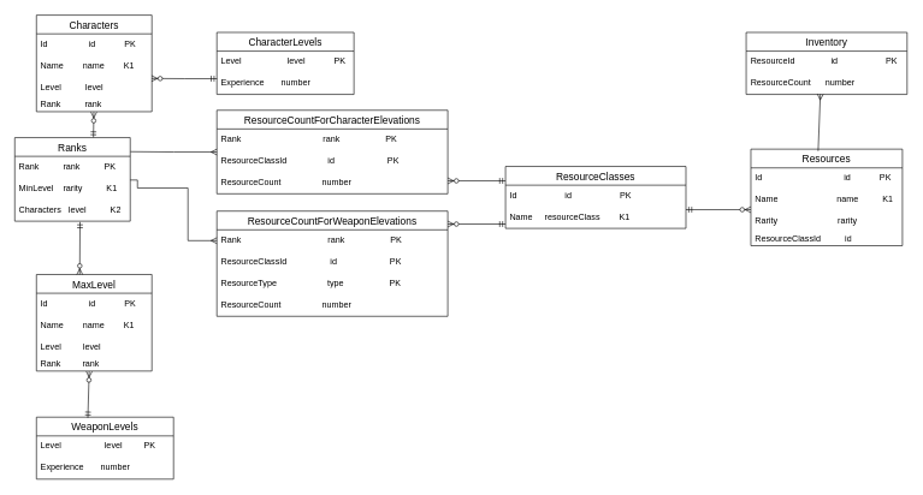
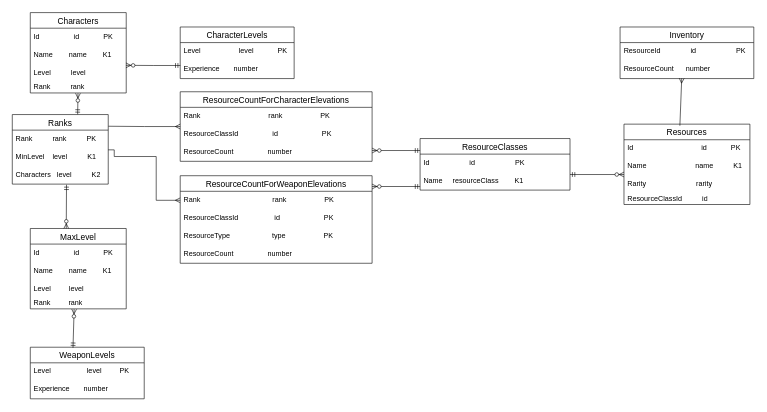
  <mxCell id="0" />
  <mxCell id="1" parent="0" />
  <mxCell id="2" value="Characters" style="swimlane;fontStyle=0;childLayout=stackLayout;horizontal=1;startSize=26;horizontalStack=0;resizeParent=1;resizeParentMax=0;resizeLast=0;collapsible=1;marginBottom=0;align=center;fontSize=14;" parent="1" vertex="1"><mxGeometry x="50" y="20" width="160" height="134" as="geometry" /></mxCell>
  <mxCell id="3" value="Id&amp;nbsp; &amp;nbsp; &amp;nbsp; &amp;nbsp; &amp;nbsp; &amp;nbsp; &amp;nbsp; &amp;nbsp; &amp;nbsp;id&amp;nbsp; &amp;nbsp; &amp;nbsp; &amp;nbsp; &amp;nbsp; &amp;nbsp; PK" style="text;strokeColor=none;fillColor=none;spacingLeft=4;spacingRight=4;overflow=hidden;rotatable=0;points=[[0,0.5],[1,0.5]];portConstraint=eastwest;fontSize=12;whiteSpace=wrap;html=1;" parent="2" vertex="1"><mxGeometry y="26" width="160" height="30" as="geometry" /></mxCell>
  <mxCell id="4" value="Name&amp;nbsp; &amp;nbsp; &amp;nbsp; &amp;nbsp; name&amp;nbsp; &amp;nbsp; &amp;nbsp; &amp;nbsp; K1" style="text;strokeColor=none;fillColor=none;spacingLeft=4;spacingRight=4;overflow=hidden;rotatable=0;points=[[0,0.5],[1,0.5]];portConstraint=eastwest;fontSize=12;whiteSpace=wrap;html=1;" parent="2" vertex="1"><mxGeometry y="56" width="160" height="30" as="geometry" /></mxCell>
  <mxCell id="5" value="Level&amp;nbsp; &amp;nbsp; &amp;nbsp; &amp;nbsp; &amp;nbsp; level&amp;nbsp; &amp;nbsp; &amp;nbsp;" style="text;strokeColor=none;fillColor=none;spacingLeft=4;spacingRight=4;overflow=hidden;rotatable=0;points=[[0,0.5],[1,0.5]];portConstraint=eastwest;fontSize=12;whiteSpace=wrap;html=1;" parent="2" vertex="1"><mxGeometry y="86" width="160" height="24" as="geometry" /></mxCell>
  <mxCell id="6" value="Rank&amp;nbsp; &amp;nbsp; &amp;nbsp; &amp;nbsp; &amp;nbsp; rank" style="text;strokeColor=none;fillColor=none;spacingLeft=4;spacingRight=4;overflow=hidden;rotatable=0;points=[[0,0.5],[1,0.5]];portConstraint=eastwest;fontSize=12;whiteSpace=wrap;html=1;" parent="2" vertex="1"><mxGeometry y="110" width="160" height="24" as="geometry" /></mxCell>
  <mxCell id="7" value="Resources" style="swimlane;fontStyle=0;childLayout=stackLayout;horizontal=1;startSize=26;horizontalStack=0;resizeParent=1;resizeParentMax=0;resizeLast=0;collapsible=1;marginBottom=0;align=center;fontSize=14;" parent="1" vertex="1"><mxGeometry x="1040" y="206" width="210" height="134" as="geometry" /></mxCell>
  <mxCell id="8" value="Id&amp;nbsp; &amp;nbsp; &amp;nbsp; &amp;nbsp; &amp;nbsp; &amp;nbsp; &amp;nbsp; &amp;nbsp; &amp;nbsp;&lt;span style=&quot;white-space: pre;&quot;&gt;&#09;&lt;/span&gt;&lt;span style=&quot;white-space: pre;&quot;&gt;&#09;&lt;/span&gt;&amp;nbsp; &amp;nbsp; &amp;nbsp;id&amp;nbsp; &amp;nbsp; &amp;nbsp; &amp;nbsp; &amp;nbsp; &amp;nbsp; PK" style="text;strokeColor=none;fillColor=none;spacingLeft=4;spacingRight=4;overflow=hidden;rotatable=0;points=[[0,0.5],[1,0.5]];portConstraint=eastwest;fontSize=12;whiteSpace=wrap;html=1;" parent="7" vertex="1"><mxGeometry y="26" width="210" height="30" as="geometry" /></mxCell>
  <mxCell id="9" value="Name&amp;nbsp; &amp;nbsp; &amp;nbsp; &amp;nbsp; &lt;span style=&quot;white-space: pre;&quot;&gt;&#09;&lt;/span&gt;&amp;nbsp; &lt;span style=&quot;white-space: pre;&quot;&gt;&#09;&lt;/span&gt;&amp;nbsp;&amp;nbsp;name&amp;nbsp; &amp;nbsp; &amp;nbsp; &amp;nbsp; &amp;nbsp; K1" style="text;strokeColor=none;fillColor=none;spacingLeft=4;spacingRight=4;overflow=hidden;rotatable=0;points=[[0,0.5],[1,0.5]];portConstraint=eastwest;fontSize=12;whiteSpace=wrap;html=1;" parent="7" vertex="1"><mxGeometry y="56" width="210" height="30" as="geometry" /></mxCell>
  <mxCell id="10" value="Rarity&amp;nbsp; &amp;nbsp; &amp;nbsp; &amp;nbsp; &amp;nbsp; &amp;nbsp; &amp;nbsp; &amp;nbsp; &amp;nbsp; &amp;nbsp; &amp;nbsp; &amp;nbsp; &amp;nbsp;rarity&amp;nbsp; &amp;nbsp; &amp;nbsp;" style="text;strokeColor=none;fillColor=none;spacingLeft=4;spacingRight=4;overflow=hidden;rotatable=0;points=[[0,0.5],[1,0.5]];portConstraint=eastwest;fontSize=12;whiteSpace=wrap;html=1;" parent="7" vertex="1"><mxGeometry y="86" width="210" height="24" as="geometry" /></mxCell>
  <mxCell id="11" value="ResourceClassId&amp;nbsp; &amp;nbsp; &amp;nbsp; &amp;nbsp; &amp;nbsp; id" style="text;strokeColor=none;fillColor=none;spacingLeft=4;spacingRight=4;overflow=hidden;rotatable=0;points=[[0,0.5],[1,0.5]];portConstraint=eastwest;fontSize=12;whiteSpace=wrap;html=1;" parent="7" vertex="1"><mxGeometry y="110" width="210" height="24" as="geometry" /></mxCell>
  <mxCell id="12" value="ResourceClasses" style="swimlane;fontStyle=0;childLayout=stackLayout;horizontal=1;startSize=26;horizontalStack=0;resizeParent=1;resizeParentMax=0;resizeLast=0;collapsible=1;marginBottom=0;align=center;fontSize=14;" parent="1" vertex="1"><mxGeometry x="700" y="230" width="250" height="86" as="geometry" /></mxCell>
  <mxCell id="13" value="Id&amp;nbsp; &amp;nbsp; &amp;nbsp; &amp;nbsp; &amp;nbsp; &amp;nbsp; &amp;nbsp; &amp;nbsp; &amp;nbsp; &amp;nbsp; id&amp;nbsp; &amp;nbsp; &amp;nbsp; &amp;nbsp; &amp;nbsp; &amp;nbsp; &amp;nbsp; &amp;nbsp; &amp;nbsp; &amp;nbsp; PK" style="text;strokeColor=none;fillColor=none;spacingLeft=4;spacingRight=4;overflow=hidden;rotatable=0;points=[[0,0.5],[1,0.5]];portConstraint=eastwest;fontSize=12;whiteSpace=wrap;html=1;" parent="12" vertex="1"><mxGeometry y="26" width="250" height="30" as="geometry" /></mxCell>
  <mxCell id="14" value="Name&amp;nbsp; &amp;nbsp; &amp;nbsp;resourceClass&amp;nbsp; &amp;nbsp; &amp;nbsp; &amp;nbsp; K1" style="text;strokeColor=none;fillColor=none;spacingLeft=4;spacingRight=4;overflow=hidden;rotatable=0;points=[[0,0.5],[1,0.5]];portConstraint=eastwest;fontSize=12;whiteSpace=wrap;html=1;" parent="12" vertex="1"><mxGeometry y="56" width="250" height="30" as="geometry" /></mxCell>
  <mxCell id="15" value="ResourceCountForCharacterElevations" style="swimlane;fontStyle=0;childLayout=stackLayout;horizontal=1;startSize=26;horizontalStack=0;resizeParent=1;resizeParentMax=0;resizeLast=0;collapsible=1;marginBottom=0;align=center;fontSize=14;" parent="1" vertex="1"><mxGeometry x="300" y="152" width="320" height="116" as="geometry" /></mxCell>
  <mxCell id="16" value="Rank&amp;nbsp; &amp;nbsp; &amp;nbsp; &amp;nbsp; &amp;nbsp; &amp;nbsp; &amp;nbsp; &amp;nbsp; &amp;nbsp; &amp;nbsp; &amp;nbsp; &amp;nbsp; &amp;nbsp; &amp;nbsp; &amp;nbsp; &amp;nbsp; &amp;nbsp; rank&amp;nbsp; &amp;nbsp; &amp;nbsp; &amp;nbsp; &amp;nbsp; &amp;nbsp; &amp;nbsp; &amp;nbsp; &amp;nbsp; &amp;nbsp;PK" style="text;strokeColor=none;fillColor=none;spacingLeft=4;spacingRight=4;overflow=hidden;rotatable=0;points=[[0,0.5],[1,0.5]];portConstraint=eastwest;fontSize=12;whiteSpace=wrap;html=1;" parent="15" vertex="1"><mxGeometry y="26" width="320" height="30" as="geometry" /></mxCell>
  <mxCell id="17" value="ResourceClassId&amp;nbsp; &amp;nbsp; &amp;nbsp; &amp;nbsp; &amp;nbsp; &amp;nbsp; &amp;nbsp; &amp;nbsp; &amp;nbsp;id&amp;nbsp; &amp;nbsp; &amp;nbsp; &amp;nbsp; &amp;nbsp; &amp;nbsp; &amp;nbsp; &amp;nbsp; &amp;nbsp; &amp;nbsp; &amp;nbsp; PK" style="text;strokeColor=none;fillColor=none;spacingLeft=4;spacingRight=4;overflow=hidden;rotatable=0;points=[[0,0.5],[1,0.5]];portConstraint=eastwest;fontSize=12;whiteSpace=wrap;html=1;" parent="15" vertex="1"><mxGeometry y="56" width="320" height="30" as="geometry" /></mxCell>
  <mxCell id="18" value="ResourceCount&amp;nbsp; &amp;nbsp; &amp;nbsp; &amp;nbsp; &amp;nbsp; &amp;nbsp; &amp;nbsp; &amp;nbsp; &amp;nbsp;number" style="text;strokeColor=none;fillColor=none;spacingLeft=4;spacingRight=4;overflow=hidden;rotatable=0;points=[[0,0.5],[1,0.5]];portConstraint=eastwest;fontSize=12;whiteSpace=wrap;html=1;" parent="15" vertex="1"><mxGeometry y="86" width="320" height="30" as="geometry" /></mxCell>
  <mxCell id="19" value="CharacterLevels" style="swimlane;fontStyle=0;childLayout=stackLayout;horizontal=1;startSize=26;horizontalStack=0;resizeParent=1;resizeParentMax=0;resizeLast=0;collapsible=1;marginBottom=0;align=center;fontSize=14;" parent="1" vertex="1"><mxGeometry x="300" y="44" width="190" height="86" as="geometry" /></mxCell>
  <mxCell id="20" value="Level&amp;nbsp; &amp;nbsp; &amp;nbsp; &amp;nbsp; &amp;nbsp; &amp;nbsp; &amp;nbsp; &amp;nbsp; &amp;nbsp; &amp;nbsp;level&amp;nbsp; &amp;nbsp; &amp;nbsp; &amp;nbsp; &amp;nbsp; &amp;nbsp; PK" style="text;strokeColor=none;fillColor=none;spacingLeft=4;spacingRight=4;overflow=hidden;rotatable=0;points=[[0,0.5],[1,0.5]];portConstraint=eastwest;fontSize=12;whiteSpace=wrap;html=1;" parent="19" vertex="1"><mxGeometry y="26" width="190" height="30" as="geometry" /></mxCell>
  <mxCell id="21" value="Experience&amp;nbsp; &amp;nbsp; &amp;nbsp; &amp;nbsp;number&amp;nbsp; &amp;nbsp; &amp;nbsp; &amp;nbsp; &amp;nbsp; &amp;nbsp; &amp;nbsp; &amp;nbsp; &amp;nbsp;&amp;nbsp;" style="text;strokeColor=none;fillColor=none;spacingLeft=4;spacingRight=4;overflow=hidden;rotatable=0;points=[[0,0.5],[1,0.5]];portConstraint=eastwest;fontSize=12;whiteSpace=wrap;html=1;" parent="19" vertex="1"><mxGeometry y="56" width="190" height="30" as="geometry" /></mxCell>
  <mxCell id="22" value="MaxLevel" style="swimlane;fontStyle=0;childLayout=stackLayout;horizontal=1;startSize=26;horizontalStack=0;resizeParent=1;resizeParentMax=0;resizeLast=0;collapsible=1;marginBottom=0;align=center;fontSize=14;" parent="1" vertex="1"><mxGeometry x="50" y="380" width="160" height="134" as="geometry" /></mxCell>
  <mxCell id="23" value="Id&amp;nbsp; &amp;nbsp; &amp;nbsp; &amp;nbsp; &amp;nbsp; &amp;nbsp; &amp;nbsp; &amp;nbsp; &amp;nbsp;id&amp;nbsp; &amp;nbsp; &amp;nbsp; &amp;nbsp; &amp;nbsp; &amp;nbsp; PK" style="text;strokeColor=none;fillColor=none;spacingLeft=4;spacingRight=4;overflow=hidden;rotatable=0;points=[[0,0.5],[1,0.5]];portConstraint=eastwest;fontSize=12;whiteSpace=wrap;html=1;" parent="22" vertex="1"><mxGeometry y="26" width="160" height="30" as="geometry" /></mxCell>
  <mxCell id="24" value="Name&amp;nbsp; &amp;nbsp; &amp;nbsp; &amp;nbsp; name&amp;nbsp; &amp;nbsp; &amp;nbsp; &amp;nbsp; K1" style="text;strokeColor=none;fillColor=none;spacingLeft=4;spacingRight=4;overflow=hidden;rotatable=0;points=[[0,0.5],[1,0.5]];portConstraint=eastwest;fontSize=12;whiteSpace=wrap;html=1;" parent="22" vertex="1"><mxGeometry y="56" width="160" height="30" as="geometry" /></mxCell>
  <mxCell id="25" value="Level&amp;nbsp; &amp;nbsp; &amp;nbsp; &amp;nbsp; &amp;nbsp;level&amp;nbsp; &amp;nbsp; &amp;nbsp;" style="text;strokeColor=none;fillColor=none;spacingLeft=4;spacingRight=4;overflow=hidden;rotatable=0;points=[[0,0.5],[1,0.5]];portConstraint=eastwest;fontSize=12;whiteSpace=wrap;html=1;" parent="22" vertex="1"><mxGeometry y="86" width="160" height="24" as="geometry" /></mxCell>
  <mxCell id="26" value="Rank&amp;nbsp; &amp;nbsp; &amp;nbsp; &amp;nbsp; &amp;nbsp;rank" style="text;strokeColor=none;fillColor=none;spacingLeft=4;spacingRight=4;overflow=hidden;rotatable=0;points=[[0,0.5],[1,0.5]];portConstraint=eastwest;fontSize=12;whiteSpace=wrap;html=1;" parent="22" vertex="1"><mxGeometry y="110" width="160" height="24" as="geometry" /></mxCell>
  <mxCell id="27" value="ResourceCountForWeaponElevations" style="swimlane;fontStyle=0;childLayout=stackLayout;horizontal=1;startSize=26;horizontalStack=0;resizeParent=1;resizeParentMax=0;resizeLast=0;collapsible=1;marginBottom=0;align=center;fontSize=14;" parent="1" vertex="1"><mxGeometry x="300" y="292" width="320" height="146" as="geometry" /></mxCell>
  <mxCell id="28" value="Rank&amp;nbsp; &amp;nbsp; &amp;nbsp; &amp;nbsp; &amp;nbsp; &amp;nbsp; &amp;nbsp; &amp;nbsp; &amp;nbsp; &amp;nbsp; &amp;nbsp; &amp;nbsp; &amp;nbsp; &amp;nbsp; &amp;nbsp; &amp;nbsp; &amp;nbsp; &amp;nbsp; rank&amp;nbsp; &amp;nbsp; &amp;nbsp; &amp;nbsp; &amp;nbsp; &amp;nbsp; &amp;nbsp; &amp;nbsp; &amp;nbsp; &amp;nbsp;PK" style="text;strokeColor=none;fillColor=none;spacingLeft=4;spacingRight=4;overflow=hidden;rotatable=0;points=[[0,0.5],[1,0.5]];portConstraint=eastwest;fontSize=12;whiteSpace=wrap;html=1;" parent="27" vertex="1"><mxGeometry y="26" width="320" height="30" as="geometry" /></mxCell>
  <mxCell id="29" value="ResourceClassId&amp;nbsp; &amp;nbsp; &amp;nbsp; &amp;nbsp; &amp;nbsp; &amp;nbsp; &amp;nbsp; &amp;nbsp; &amp;nbsp; id&amp;nbsp; &amp;nbsp; &amp;nbsp; &amp;nbsp; &amp;nbsp; &amp;nbsp; &amp;nbsp; &amp;nbsp; &amp;nbsp; &amp;nbsp; &amp;nbsp; PK" style="text;strokeColor=none;fillColor=none;spacingLeft=4;spacingRight=4;overflow=hidden;rotatable=0;points=[[0,0.5],[1,0.5]];portConstraint=eastwest;fontSize=12;whiteSpace=wrap;html=1;" parent="27" vertex="1"><mxGeometry y="56" width="320" height="30" as="geometry" /></mxCell>
  <mxCell id="30" value="ResourceType&amp;nbsp; &amp;nbsp; &amp;nbsp; &amp;nbsp; &amp;nbsp; &amp;nbsp; &amp;nbsp; &amp;nbsp; &amp;nbsp; &amp;nbsp; &amp;nbsp;type&amp;nbsp; &amp;nbsp; &amp;nbsp; &amp;nbsp; &amp;nbsp; &amp;nbsp; &amp;nbsp; &amp;nbsp; &amp;nbsp; &amp;nbsp;PK" style="text;strokeColor=none;fillColor=none;spacingLeft=4;spacingRight=4;overflow=hidden;rotatable=0;points=[[0,0.5],[1,0.5]];portConstraint=eastwest;fontSize=12;whiteSpace=wrap;html=1;" parent="27" vertex="1"><mxGeometry y="86" width="320" height="30" as="geometry" /></mxCell>
  <mxCell id="31" value="ResourceCount&amp;nbsp; &amp;nbsp; &amp;nbsp; &amp;nbsp; &amp;nbsp; &amp;nbsp; &amp;nbsp; &amp;nbsp; &amp;nbsp;number" style="text;strokeColor=none;fillColor=none;spacingLeft=4;spacingRight=4;overflow=hidden;rotatable=0;points=[[0,0.5],[1,0.5]];portConstraint=eastwest;fontSize=12;whiteSpace=wrap;html=1;" parent="27" vertex="1"><mxGeometry y="116" width="320" height="30" as="geometry" /></mxCell>
  <mxCell id="32" value="WeaponLevels" style="swimlane;fontStyle=0;childLayout=stackLayout;horizontal=1;startSize=26;horizontalStack=0;resizeParent=1;resizeParentMax=0;resizeLast=0;collapsible=1;marginBottom=0;align=center;fontSize=14;" parent="1" vertex="1"><mxGeometry x="50" y="578" width="190" height="86" as="geometry" /></mxCell>
  <mxCell id="33" value="Level&amp;nbsp; &amp;nbsp; &amp;nbsp; &amp;nbsp; &amp;nbsp; &amp;nbsp; &amp;nbsp; &amp;nbsp; &amp;nbsp; level&amp;nbsp; &amp;nbsp; &amp;nbsp; &amp;nbsp; &amp;nbsp;PK" style="text;strokeColor=none;fillColor=none;spacingLeft=4;spacingRight=4;overflow=hidden;rotatable=0;points=[[0,0.5],[1,0.5]];portConstraint=eastwest;fontSize=12;whiteSpace=wrap;html=1;" parent="32" vertex="1"><mxGeometry y="26" width="190" height="30" as="geometry" /></mxCell>
  <mxCell id="34" value="Experience&amp;nbsp; &amp;nbsp; &amp;nbsp; &amp;nbsp;number&amp;nbsp; &amp;nbsp; &amp;nbsp; &amp;nbsp; &amp;nbsp; &amp;nbsp; &amp;nbsp; &amp;nbsp; &amp;nbsp;&amp;nbsp;" style="text;strokeColor=none;fillColor=none;spacingLeft=4;spacingRight=4;overflow=hidden;rotatable=0;points=[[0,0.5],[1,0.5]];portConstraint=eastwest;fontSize=12;whiteSpace=wrap;html=1;" parent="32" vertex="1"><mxGeometry y="56" width="190" height="30" as="geometry" /></mxCell>
  <mxCell id="35" value="Inventory" style="swimlane;fontStyle=0;childLayout=stackLayout;horizontal=1;startSize=26;horizontalStack=0;resizeParent=1;resizeParentMax=0;resizeLast=0;collapsible=1;marginBottom=0;align=center;fontSize=14;" parent="1" vertex="1"><mxGeometry x="1033.5" y="44" width="223" height="86" as="geometry" /></mxCell>
  <mxCell id="36" value="ResourceId&amp;nbsp; &amp;nbsp; &amp;nbsp; &amp;nbsp; &amp;nbsp; &amp;nbsp; &amp;nbsp; &amp;nbsp;id&amp;nbsp; &amp;nbsp; &amp;nbsp; &amp;nbsp; &amp;nbsp; &amp;nbsp; &amp;nbsp; &amp;nbsp; &amp;nbsp; &amp;nbsp; PK" style="text;strokeColor=none;fillColor=none;spacingLeft=4;spacingRight=4;overflow=hidden;rotatable=0;points=[[0,0.5],[1,0.5]];portConstraint=eastwest;fontSize=12;whiteSpace=wrap;html=1;" parent="35" vertex="1"><mxGeometry y="26" width="223" height="30" as="geometry" /></mxCell>
  <mxCell id="37" value="ResourceCount&amp;nbsp; &amp;nbsp; &amp;nbsp; number" style="text;strokeColor=none;fillColor=none;spacingLeft=4;spacingRight=4;overflow=hidden;rotatable=0;points=[[0,0.5],[1,0.5]];portConstraint=eastwest;fontSize=12;whiteSpace=wrap;html=1;" parent="35" vertex="1"><mxGeometry y="56" width="223" height="30" as="geometry" /></mxCell>
  <mxCell id="38" value="" style="edgeStyle=orthogonalEdgeStyle;fontSize=12;html=1;endArrow=ERmany;rounded=0;entryX=1.01;entryY=0.88;entryDx=0;entryDy=0;entryPerimeter=0;" parent="1" edge="1"><mxGeometry width="100" height="100" relative="1" as="geometry"><mxPoint x="180" y="209.5" as="sourcePoint" /><mxPoint x="300" y="210" as="targetPoint" /></mxGeometry></mxCell>
  <mxCell id="39" value="" style="edgeStyle=orthogonalEdgeStyle;fontSize=12;html=1;endArrow=ERzeroToMany;startArrow=ERmandOne;rounded=0;entryX=0.997;entryY=0.081;entryDx=0;entryDy=0;entryPerimeter=0;exitX=0.001;exitY=0.273;exitDx=0;exitDy=0;exitPerimeter=0;" parent="1" source="21" target="5" edge="1"><mxGeometry width="100" height="100" relative="1" as="geometry"><mxPoint x="280" y="220" as="sourcePoint" /><mxPoint x="380" y="120" as="targetPoint" /></mxGeometry></mxCell>
  <mxCell id="40" value="" style="fontSize=12;html=1;endArrow=ERzeroToMany;startArrow=ERmandOne;rounded=0;entryX=0.457;entryY=1.02;entryDx=0;entryDy=0;entryPerimeter=0;exitX=0.375;exitY=0.011;exitDx=0;exitDy=0;exitPerimeter=0;" parent="1" source="32" target="26" edge="1"><mxGeometry width="100" height="100" relative="1" as="geometry"><mxPoint x="320" y="548" as="sourcePoint" /><mxPoint x="230" y="548" as="targetPoint" /></mxGeometry></mxCell>
  <mxCell id="41" value="" style="fontSize=12;html=1;endArrow=ERzeroToMany;startArrow=ERmandOne;rounded=0;exitX=0.565;exitY=1.035;exitDx=0;exitDy=0;exitPerimeter=0;" parent="1" source="50" edge="1"><mxGeometry width="100" height="100" relative="1" as="geometry"><mxPoint x="130" y="250" as="sourcePoint" /><mxPoint x="110" y="380" as="targetPoint" /></mxGeometry></mxCell>
  <mxCell id="42" value="" style="edgeStyle=orthogonalEdgeStyle;fontSize=12;html=1;endArrow=ERzeroToMany;startArrow=ERmandOne;rounded=0;entryX=0.497;entryY=1.023;entryDx=0;entryDy=0;entryPerimeter=0;" parent="1" target="6" edge="1"><mxGeometry width="100" height="100" relative="1" as="geometry"><mxPoint x="129" y="190" as="sourcePoint" /><mxPoint x="129.24" y="160" as="targetPoint" /></mxGeometry></mxCell>
  <mxCell id="43" value="" style="edgeStyle=orthogonalEdgeStyle;fontSize=12;html=1;endArrow=ERzeroToMany;startArrow=ERmandOne;rounded=0;entryX=0.997;entryY=0.081;entryDx=0;entryDy=0;entryPerimeter=0;" parent="1" edge="1"><mxGeometry width="100" height="100" relative="1" as="geometry"><mxPoint x="700" y="250" as="sourcePoint" /><mxPoint x="620" y="250" as="targetPoint" /></mxGeometry></mxCell>
  <mxCell id="44" value="" style="edgeStyle=orthogonalEdgeStyle;fontSize=12;html=1;endArrow=ERzeroToMany;startArrow=ERmandOne;rounded=0;entryX=0.997;entryY=0.081;entryDx=0;entryDy=0;entryPerimeter=0;" parent="1" edge="1"><mxGeometry width="100" height="100" relative="1" as="geometry"><mxPoint x="700" y="310" as="sourcePoint" /><mxPoint x="620" y="310" as="targetPoint" /></mxGeometry></mxCell>
  <mxCell id="45" value="" style="edgeStyle=orthogonalEdgeStyle;fontSize=12;html=1;endArrow=ERzeroToMany;startArrow=ERmandOne;rounded=0;entryX=0.997;entryY=0.081;entryDx=0;entryDy=0;entryPerimeter=0;exitX=0.001;exitY=0.273;exitDx=0;exitDy=0;exitPerimeter=0;" parent="1" edge="1"><mxGeometry width="100" height="100" relative="1" as="geometry"><mxPoint x="950" y="290" as="sourcePoint" /><mxPoint x="1040" y="290" as="targetPoint" /></mxGeometry></mxCell>
  <mxCell id="46" value="" style="fontSize=12;html=1;endArrow=ERmany;rounded=0;exitX=0.444;exitY=0.02;exitDx=0;exitDy=0;exitPerimeter=0;entryX=0.461;entryY=0.988;entryDx=0;entryDy=0;entryPerimeter=0;" parent="1" source="7" target="37" edge="1"><mxGeometry width="100" height="100" relative="1" as="geometry"><mxPoint x="1231.5" y="170.5" as="sourcePoint" /><mxPoint x="1160" y="130" as="targetPoint" /></mxGeometry></mxCell>
  <mxCell id="47" value="Ranks" style="swimlane;fontStyle=0;childLayout=stackLayout;horizontal=1;startSize=26;horizontalStack=0;resizeParent=1;resizeParentMax=0;resizeLast=0;collapsible=1;marginBottom=0;align=center;fontSize=14;" parent="1" vertex="1"><mxGeometry y="190" width="160" height="116" as="geometry" x="20" /></mxCell>
  <mxCell id="48" value="Rank&amp;nbsp; &amp;nbsp; &amp;nbsp; &amp;nbsp; &amp;nbsp; rank&amp;nbsp; &amp;nbsp; &amp;nbsp; &amp;nbsp; &amp;nbsp; PK" style="text;strokeColor=none;fillColor=none;spacingLeft=4;spacingRight=4;overflow=hidden;rotatable=0;points=[[0,0.5],[1,0.5]];portConstraint=eastwest;fontSize=12;whiteSpace=wrap;html=1;" parent="47" vertex="1"><mxGeometry y="26" width="160" height="30" as="geometry" /></mxCell>
- <mxCell id="49" value="MinLevel&amp;nbsp; &amp;nbsp; rarity&amp;nbsp; &amp;nbsp; &amp;nbsp; &amp;nbsp; &amp;nbsp; K1" style="text;strokeColor=none;fillColor=none;spacingLeft=4;spacingRight=4;overflow=hidden;rotatable=0;points=[[0,0.5],[1,0.5]];portConstraint=eastwest;fontSize=12;whiteSpace=wrap;html=1;" parent="47" vertex="1"><mxGeometry y="56" width="160" height="30" as="geometry" /></mxCell>
+ <mxCell id="49" value="MinLevel&amp;nbsp; &amp;nbsp; level&amp;nbsp; &amp;nbsp; &amp;nbsp; &amp;nbsp; &amp;nbsp; K1" style="text;strokeColor=none;fillColor=none;spacingLeft=4;spacingRight=4;overflow=hidden;rotatable=0;points=[[0,0.5],[1,0.5]];portConstraint=eastwest;fontSize=12;whiteSpace=wrap;html=1;" parent="47" vertex="1"><mxGeometry y="56" width="160" height="30" as="geometry" /></mxCell>
  <mxCell id="50" value="Characters&amp;nbsp; &amp;nbsp;level&amp;nbsp; &amp;nbsp; &amp;nbsp; &amp;nbsp; &amp;nbsp; K2" style="text;strokeColor=none;fillColor=none;spacingLeft=4;spacingRight=4;overflow=hidden;rotatable=0;points=[[0,0.5],[1,0.5]];portConstraint=eastwest;fontSize=12;whiteSpace=wrap;html=1;" parent="47" vertex="1"><mxGeometry y="86" width="160" height="30" as="geometry" /></mxCell>
  <mxCell id="51" value="" style="edgeStyle=orthogonalEdgeStyle;fontSize=12;html=1;endArrow=ERmany;rounded=0;exitX=1;exitY=0.095;exitDx=0;exitDy=0;entryX=0;entryY=0.5;entryDx=0;entryDy=0;exitPerimeter=0;" parent="1" source="49" target="28" edge="1"><mxGeometry width="100" height="100" relative="1" as="geometry"><mxPoint x="170" y="230" as="sourcePoint" /><mxPoint x="290" y="340" as="targetPoint" /><Array as="points"><mxPoint x="190" y="249" /><mxPoint x="190" y="260" /><mxPoint x="260" y="260" /><mxPoint x="260" y="333" /></Array></mxGeometry></mxCell>
